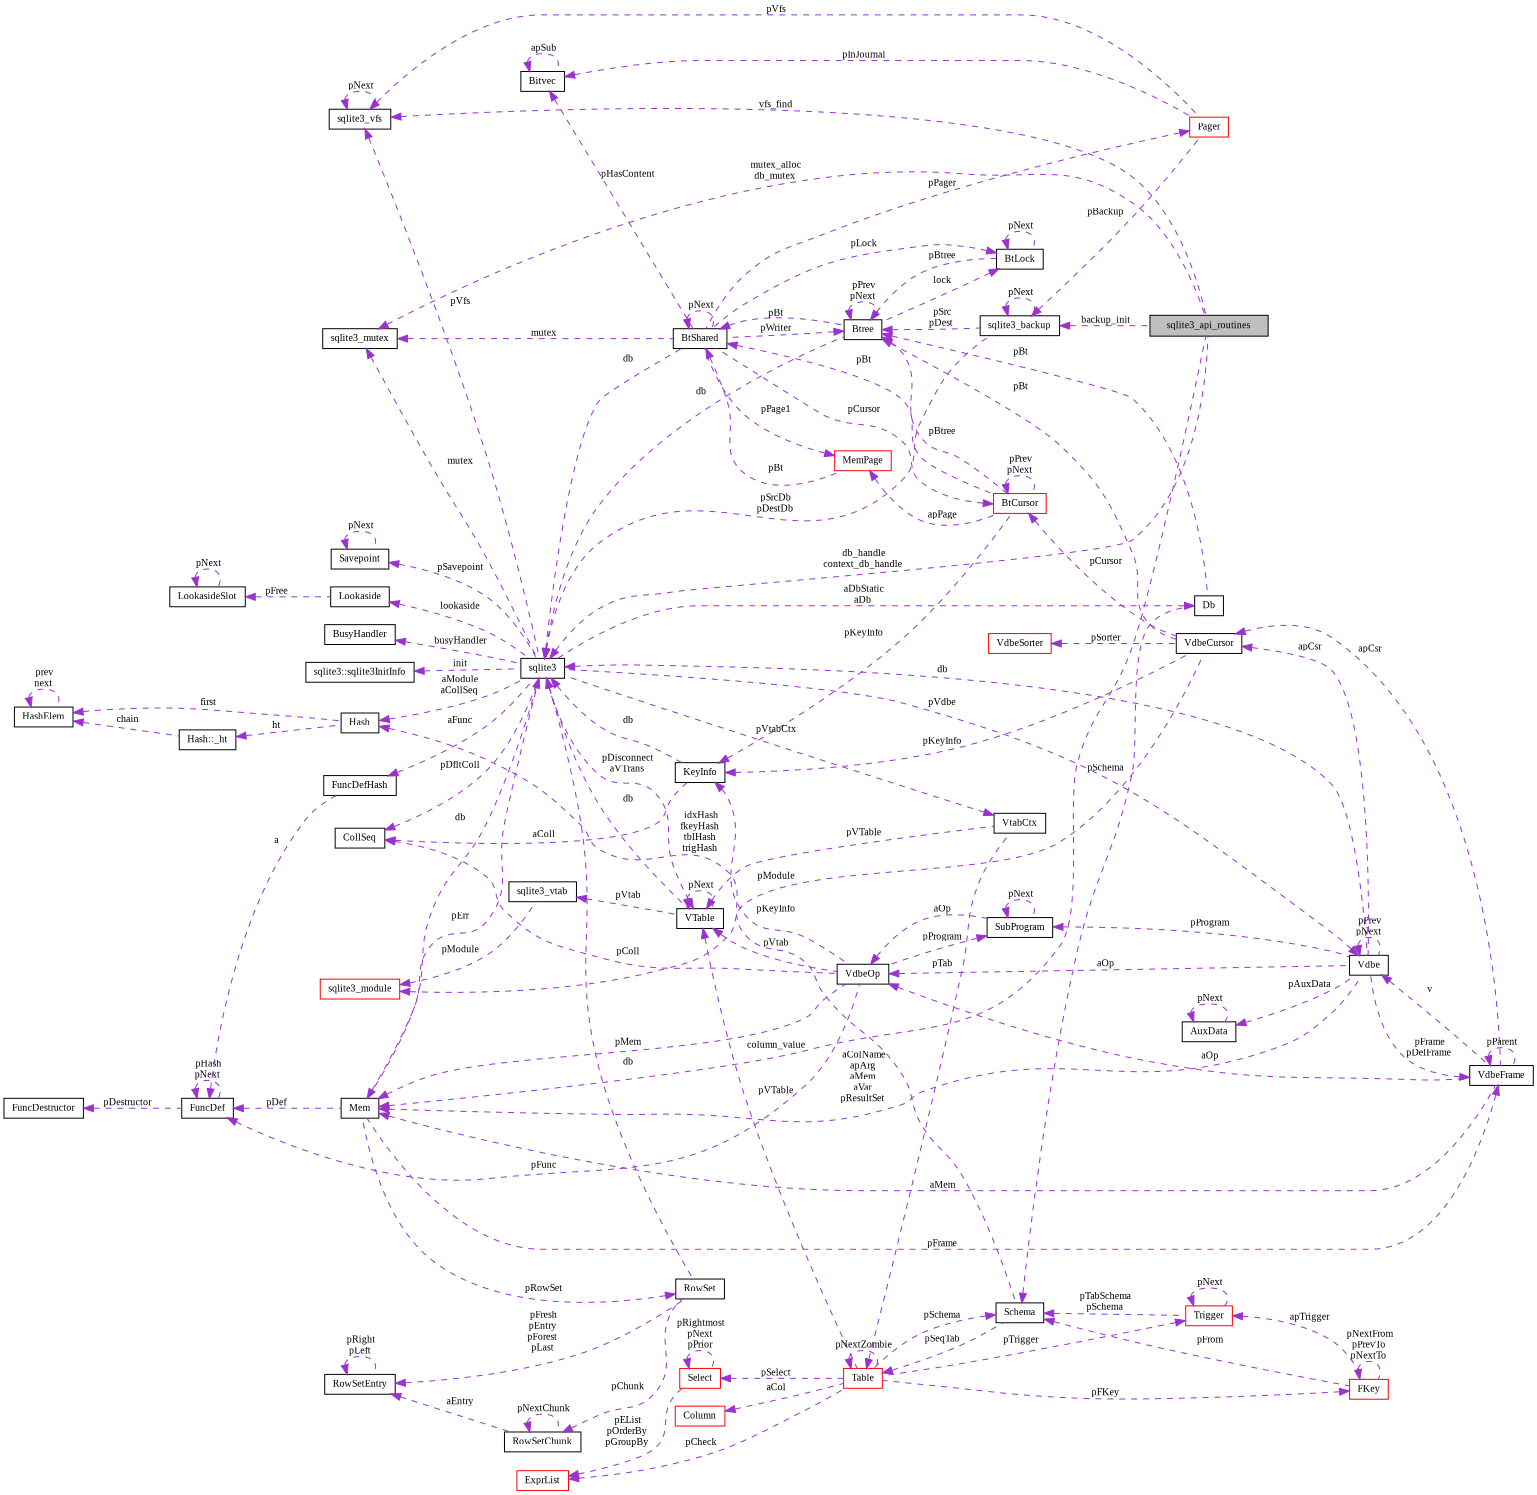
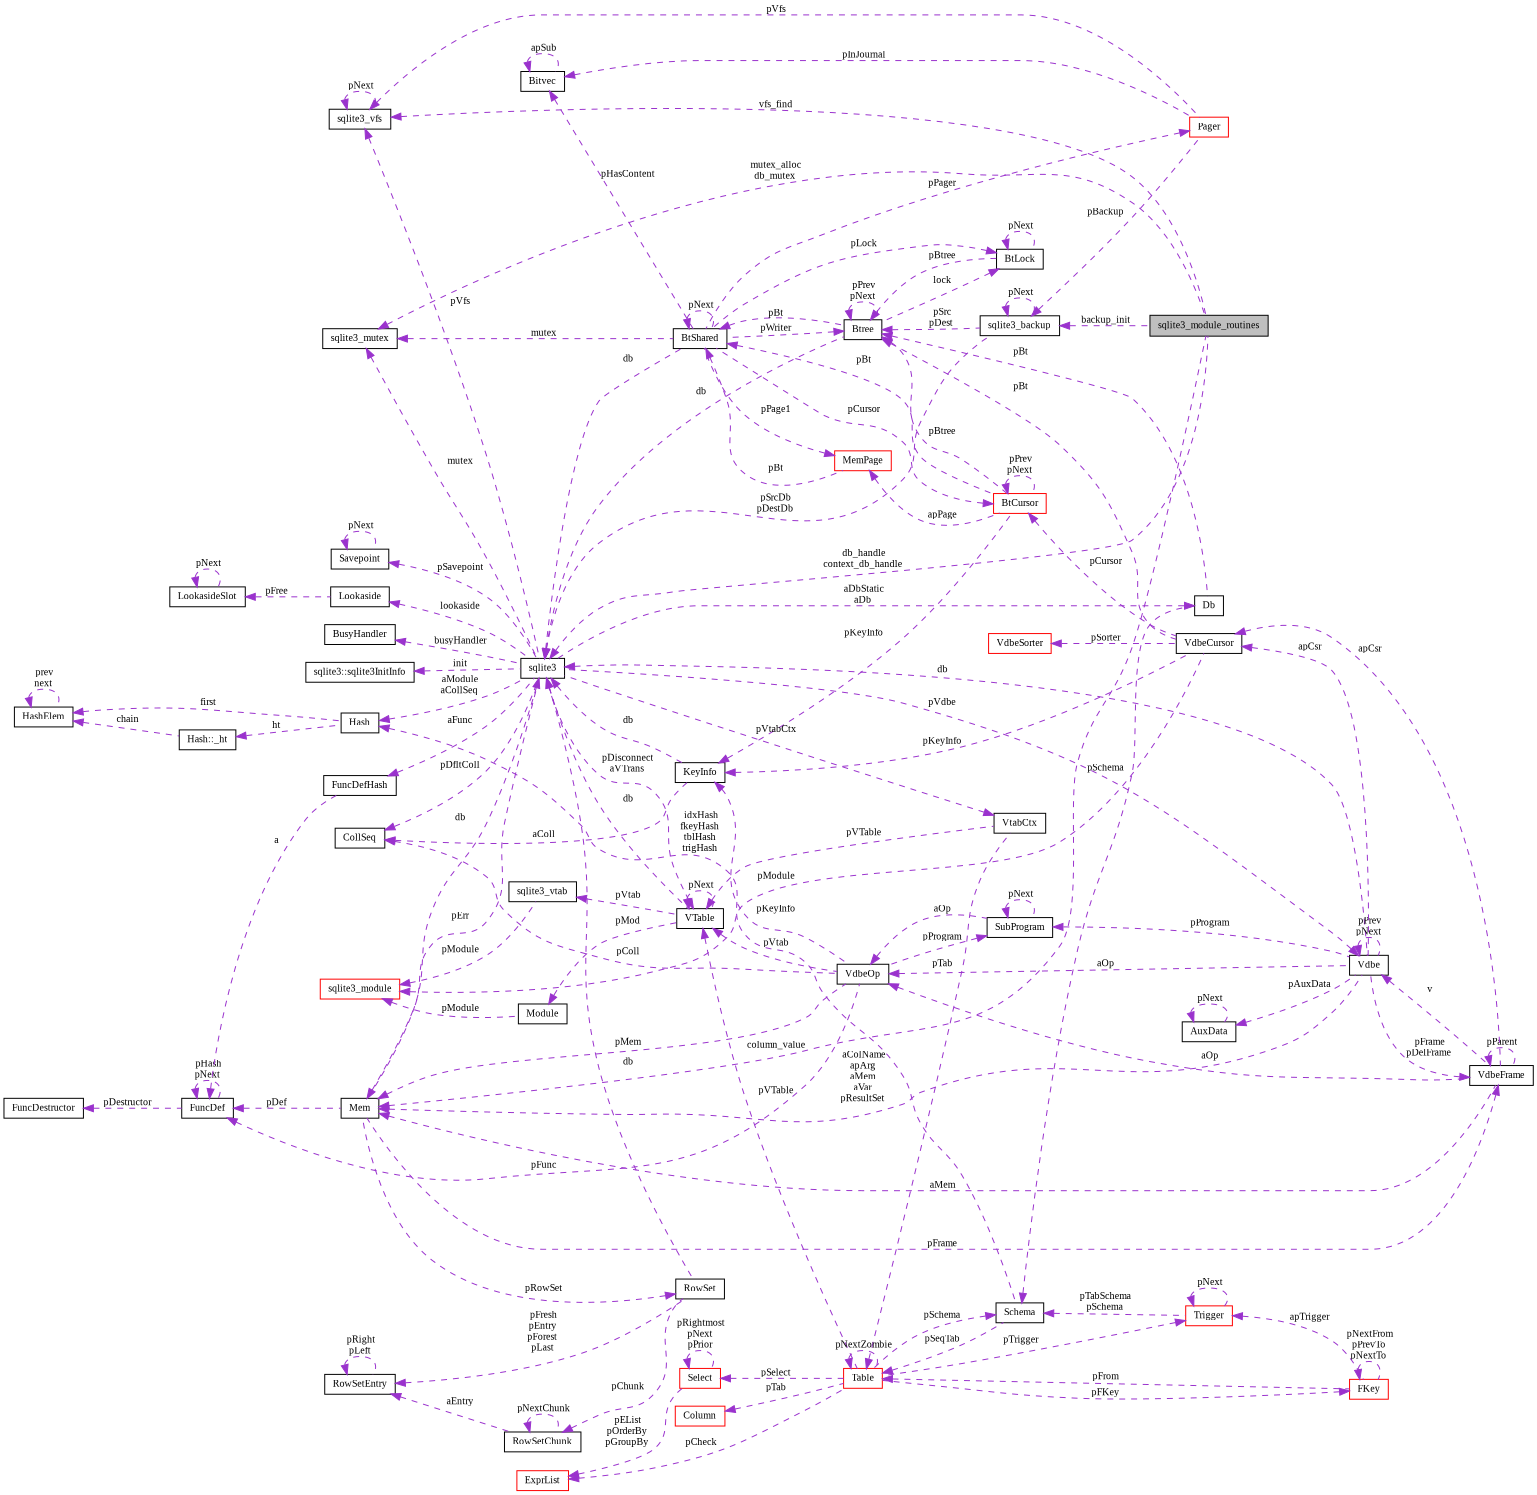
  digraph {
    fontname="Liberation Serif"
    rankdir=LR
    node [color=black fillcolor=white fontname="Liberation Serif" fontsize=10 shape=record style=filled]
    edge [color=darkorchid3 dir=back fontname="Liberation Serif" fontsize=10 labelfontname=Helvetica labelfontsize=10 style=dashed]
-   n1 [fillcolor=grey75 fontcolor=black height=0.2 label=sqlite3_api_routines width=0.4]
+   n1 [fillcolor=grey75 fontcolor=black height=0.2 label=sqlite3_module_routines width=0.4]
    n2 [height=0.2 label=Mem width=0.4]
    n3 [height=0.2 label=sqlite3 width=0.4]
    n4 [height=0.2 label=Vdbe width=0.4]
    n5 [height=0.2 label=VdbeFrame width=0.4]
    n6 [height=0.2 label=VdbeOp width=0.4]
    n7 [height=0.2 label=BtShared width=0.4]
    n8 [height=0.2 label=Btree width=0.4]
    n9 [height=0.2 label=sqlite3_backup width=0.4]
    n10 [height=0.2 label=KeyInfo width=0.4]
    n11 [height=0.2 label=VTable width=0.4]
    n12 [height=0.2 label=RowSet width=0.4]
    n13 [height=0.2 label=SubProgram width=0.4]
    n14 [color=red height=0.2 label=BtCursor width=0.4]
    n15 [color=red height=0.2 label=MemPage width=0.4]
    n16 [height=0.2 label=VdbeCursor width=0.4]
    n17 [height=0.2 label=BtLock width=0.4]
    n18 [height=0.2 label=Db width=0.4]
    n19 [color=red height=0.2 label=Pager width=0.4]
    n20 [height=0.2 label=VtabCtx width=0.4]
    n21 [color=red height=0.2 label=Table width=0.4]
    n22 [height=0.2 label=Bitvec width=0.4]
    n23 [height=0.2 label=sqlite3_mutex width=0.4]
    n24 [height=0.2 label=sqlite3_vfs width=0.4]
    n25 [height=0.2 label=CollSeq width=0.4]
    n26 [color=red height=0.2 label=sqlite3_module width=0.4]
    n27 [height=0.2 label=sqlite3_vtab width=0.4]
+   n28 [height=0.2 label=Module width=0.4]
    n29 [color=red height=0.2 label=VdbeSorter width=0.4]
    n30 [height=0.2 label=Schema width=0.4]
    n31 [color=red height=0.2 label=FKey width=0.4]
    n32 [height=0.2 label=FuncDef width=0.4]
    n33 [height=0.2 label=FuncDefHash width=0.4]
    n34 [height=0.2 label=FuncDestructor width=0.4]
    n35 [height=0.2 label=AuxData width=0.4]
    n36 [height=0.2 label=Savepoint width=0.4]
    n37 [height=0.2 label=Lookaside width=0.4]
    n38 [height=0.2 label=LookasideSlot width=0.4]
    n39 [height=0.2 label="sqlite3::sqlite3InitInfo" width=0.4]
    n40 [height=0.2 label=BusyHandler width=0.4]
    n41 [color=red height=0.2 label=Trigger width=0.4]
    n42 [height=0.2 label=Hash width=0.4]
    n43 [height=0.2 label="Hash::_ht" width=0.4]
    n44 [height=0.2 label=HashElem width=0.4]
    n45 [color=red height=0.2 label=Column width=0.4]
    n46 [color=red height=0.2 label=Select width=0.4]
    n47 [color=red height=0.2 label=ExprList width=0.4]
    n48 [height=0.2 label=RowSetChunk width=0.4]
    n49 [height=0.2 label=RowSetEntry width=0.4]
    n2 -> n1 [label=" column_value"]
    n2 -> n3 [label=" pErr"]
    n2 -> n4 [label=" aColName\napArg\naMem\naVar\npResultSet"]
    n2 -> n5 [label=" aMem"]
    n2 -> n6 [label=" pMem"]
    n3 -> n1 [label=" db_handle\ncontext_db_handle"]
    n3 -> n2 [label=" db"]
    n3 -> n4 [label=" db"]
    n3 -> n7 [label=" db"]
    n3 -> n8 [label=" db"]
    n3 -> n9 [label=" pSrcDb\npDestDb"]
    n3 -> n10 [label=" db"]
    n3 -> n11 [label=" db"]
    n3 -> n12 [label=" db"]
    n4 -> n3 [label=" pVdbe"]
    n4 -> n4 [label=" pPrev\npNext"]
    n4 -> n5 [label=" v"]
    n5 -> n2 [label=" pFrame"]
    n5 -> n4 [label=" pFrame\npDelFrame"]
    n5 -> n5 [label=" pParent"]
    n6 -> n4 [label=" aOp"]
    n6 -> n5 [label=" aOp"]
    n6 -> n13 [label=" aOp"]
    n7 -> n7 [label=" pNext"]
    n7 -> n8 [label=" pBt"]
    n7 -> n14 [label=" pBt"]
    n7 -> n15 [label=" pBt"]
    n8 -> n7 [label=" pWriter"]
    n8 -> n8 [label=" pPrev\npNext"]
    n8 -> n9 [label=" pSrc\npDest"]
    n8 -> n14 [label=" pBtree"]
    n8 -> n16 [label=" pBt"]
    n8 -> n17 [label=" pBtree"]
    n8 -> n18 [label=" pBt"]
    n9 -> n1 [label=" backup_init"]
    n9 -> n9 [label=" pNext"]
    n9 -> n19 [label=" pBackup"]
    n10 -> n6 [label=" pKeyInfo"]
    n10 -> n14 [label=" pKeyInfo"]
    n10 -> n16 [label=" pKeyInfo"]
    n11 -> n3 [label=" pDisconnect\naVTrans"]
    n11 -> n6 [label=" pVtab"]
    n11 -> n11 [label=" pNext"]
    n11 -> n20 [label=" pVTable"]
    n11 -> n21 [label=" pVTable"]
    n12 -> n2 [label=" pRowSet"]
    n13 -> n4 [label=" pProgram"]
    n13 -> n6 [label=" pProgram"]
    n13 -> n13 [label=" pNext"]
    n14 -> n7 [label=" pCursor"]
    n14 -> n14 [label=" pPrev\npNext"]
    n14 -> n16 [label=" pCursor"]
    n15 -> n7 [label=" pPage1"]
    n15 -> n14 [label=" apPage"]
    n16 -> n4 [label=" apCsr"]
    n16 -> n5 [label=" apCsr"]
    n17 -> n7 [label=" pLock"]
    n17 -> n8 [label=" lock"]
    n17 -> n17 [label=" pNext"]
    n18 -> n3 [label=" aDbStatic\naDb"]
    n19 -> n7 [label=" pPager"]
    n20 -> n3 [label=" pVtabCtx"]
    n21 -> n20 [label=" pTab"]
    n21 -> n21 [label=" pNextZombie"]
    n21 -> n30 [label=" pSeqTab"]
-   n30 -> n31 [label=" pFrom"]
+   n21 -> n31 [label=" pFrom"]
    n22 -> n7 [label=" pHasContent"]
    n22 -> n19 [label=" pInJournal"]
    n22 -> n22 [label=" apSub"]
    n23 -> n1 [label=" mutex_alloc\ndb_mutex"]
    n23 -> n3 [label=" mutex"]
    n23 -> n7 [label=" mutex"]
    n24 -> n1 [label=" vfs_find"]
    n24 -> n3 [label=" pVfs"]
    n24 -> n19 [label=" pVfs"]
    n24 -> n24 [label=" pNext"]
    n25 -> n3 [label=" pDfltColl"]
    n25 -> n6 [label=" pColl"]
    n25 -> n10 [label=" aColl"]
    n26 -> n16 [label=" pModule"]
    n26 -> n27 [label=" pModule"]
+   n26 -> n28 [label=" pModule"]
    n27 -> n11 [label=" pVtab"]
+   n28 -> n11 [label=" pMod"]
    n29 -> n16 [label=" pSorter"]
    n30 -> n18 [label=" pSchema"]
    n30 -> n21 [label=" pSchema"]
    n30 -> n41 [label=" pTabSchema\npSchema"]
    n31 -> n21 [label=" pFKey"]
    n31 -> n31 [label=" pNextFrom\npPrevTo\npNextTo"]
    n32 -> n2 [label=" pDef"]
    n32 -> n6 [label=" pFunc"]
    n32 -> n32 [label=" pHash\npNext"]
    n32 -> n33 [label=" a"]
    n33 -> n3 [label=" aFunc"]
    n34 -> n32 [label=" pDestructor"]
    n35 -> n4 [label=" pAuxData"]
    n35 -> n35 [label=" pNext"]
    n36 -> n3 [label=" pSavepoint"]
    n36 -> n36 [label=" pNext"]
    n37 -> n3 [label=" lookaside"]
    n38 -> n37 [label=" pFree"]
    n38 -> n38 [label=" pNext"]
    n39 -> n3 [label=" init"]
    n40 -> n3 [label=" busyHandler"]
    n41 -> n21 [label=" pTrigger"]
    n41 -> n31 [label=" apTrigger"]
    n41 -> n41 [label=" pNext"]
    n42 -> n3 [label=" aModule\naCollSeq"]
    n42 -> n30 [label=" idxHash\nfkeyHash\ntblHash\ntrigHash"]
    n43 -> n42 [label=" ht"]
    n44 -> n42 [label=" first"]
    n44 -> n43 [label=" chain"]
    n44 -> n44 [label=" prev\nnext"]
-   n45 -> n21 [label=" aCol"]
+   n45 -> n21 [label=" pTab"]
    n46 -> n21 [label=" pSelect"]
    n46 -> n46 [label=" pRightmost\npNext\npPrior"]
    n47 -> n21 [label=" pCheck"]
    n47 -> n46 [label=" pEList\npOrderBy\npGroupBy"]
    n48 -> n12 [label=" pChunk"]
    n48 -> n48 [label=" pNextChunk"]
    n49 -> n12 [label=" pFresh\npEntry\npForest\npLast"]
    n49 -> n48 [label=" aEntry"]
    n49 -> n49 [label=" pRight\npLeft"]
  }
